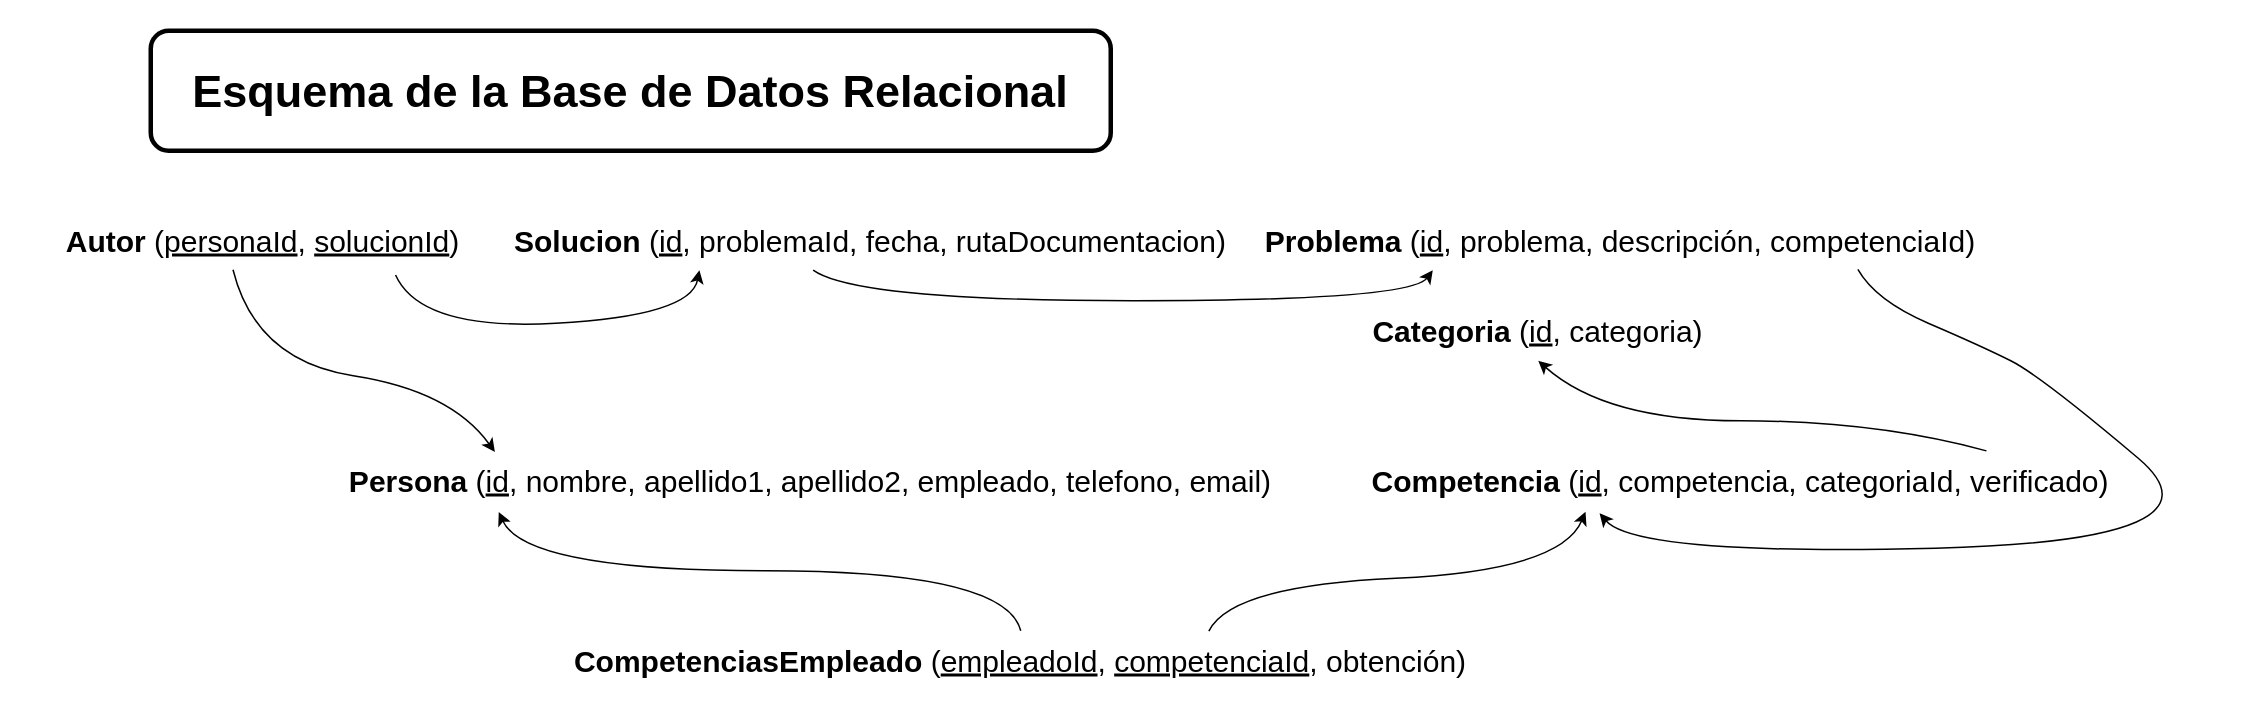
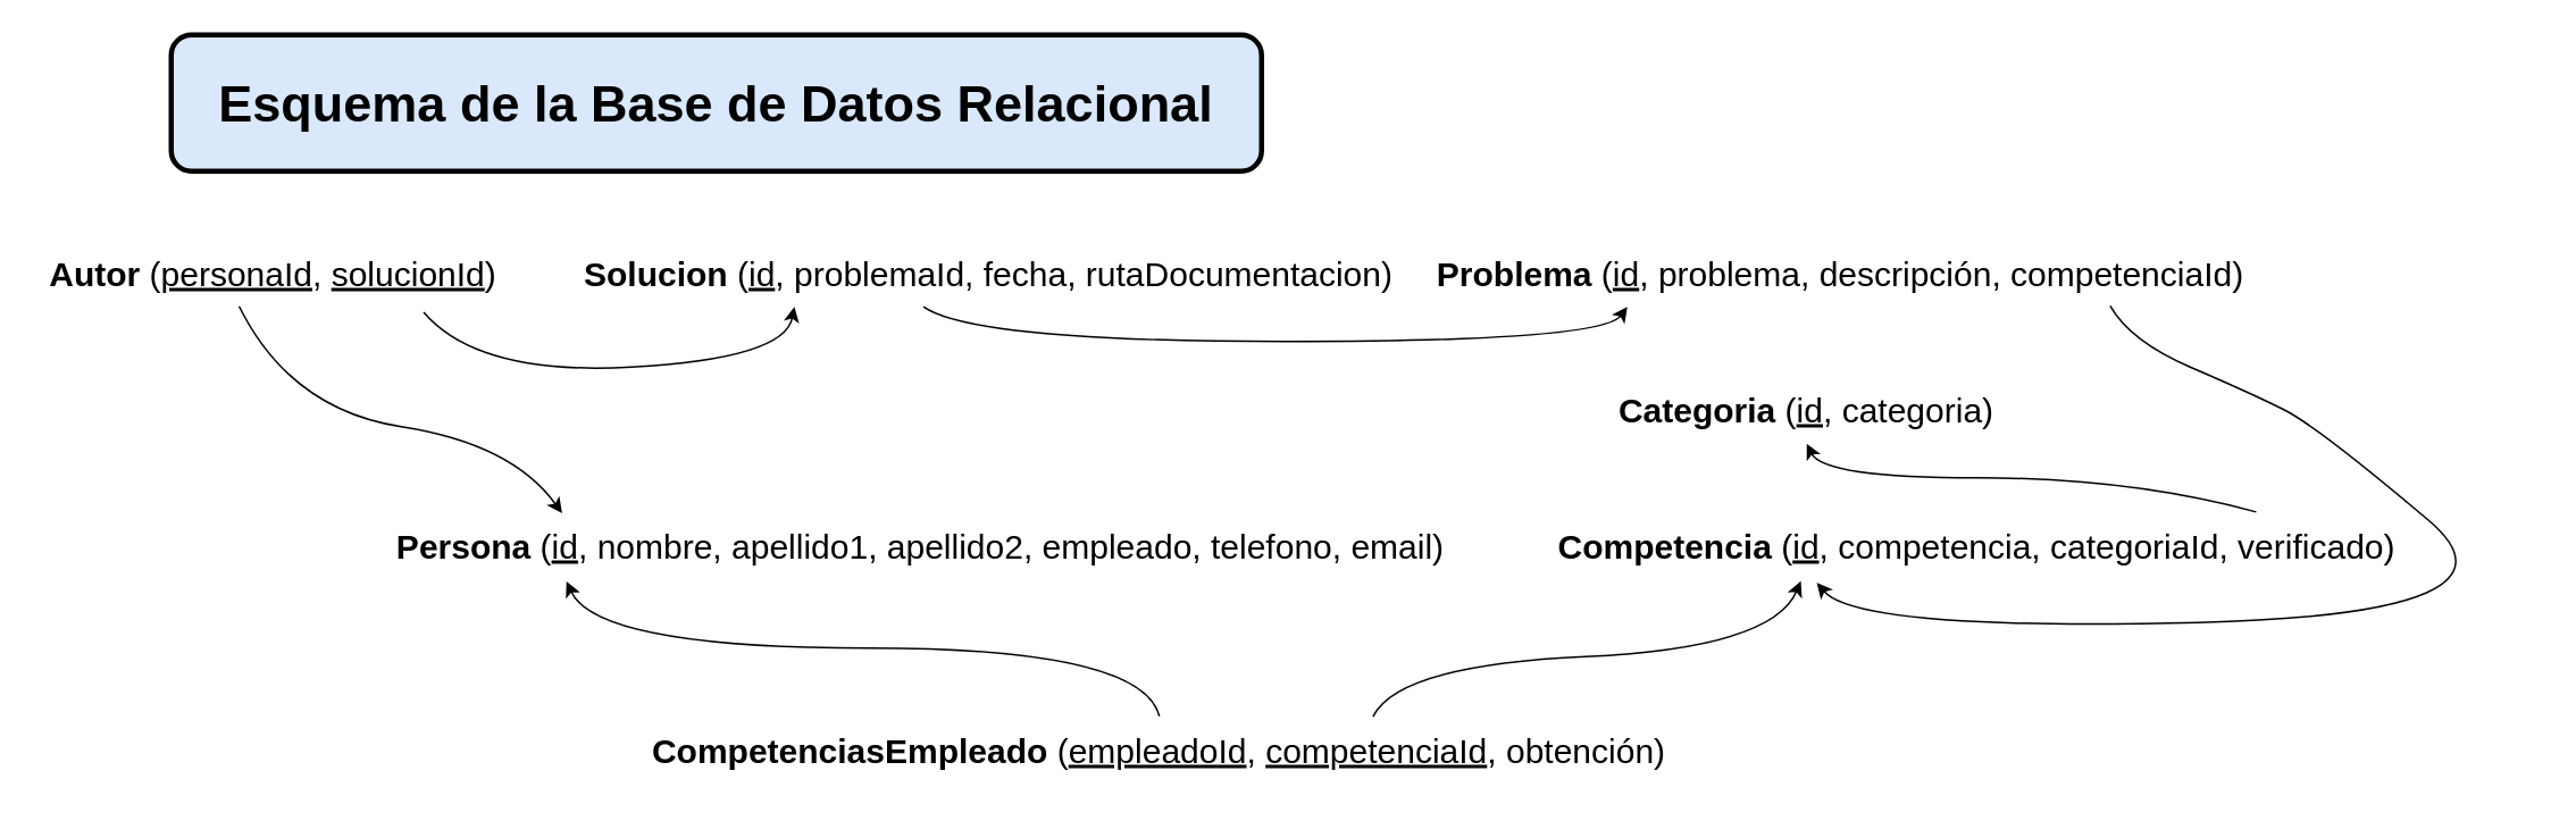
  <mxCell id="0" />
  <mxCell id="1" parent="0" />
  <mxCell id="2" value="&lt;b&gt;Persona&lt;/b&gt;&amp;nbsp;(&lt;u&gt;id&lt;/u&gt;, nombre, apellido1, apellido2, empleado, telefono, email)" style="text;html=1;align=center;verticalAlign=middle;whiteSpace=wrap;rounded=0;fontSize=20;" parent="1" vertex="1"><mxGeometry x="220" y="300" width="640" height="40" as="geometry" /></mxCell>
  <mxCell id="3" value="&lt;b&gt;CompetenciasEmpleado&lt;/b&gt; (&lt;u&gt;empleadoId&lt;/u&gt;, &lt;u&gt;competenciaId&lt;/u&gt;, obtención)" style="text;html=1;align=center;verticalAlign=middle;whiteSpace=wrap;rounded=0;fontSize=20;" parent="1" vertex="1"><mxGeometry x="380" y="420" width="600" height="40" as="geometry" /></mxCell>
  <mxCell id="4" value="&lt;b&gt;Competencia&lt;/b&gt;&amp;nbsp;(&lt;u&gt;id&lt;/u&gt;, competencia, categoriaId, verificado)" style="text;html=1;align=center;verticalAlign=middle;whiteSpace=wrap;rounded=0;fontSize=20;" parent="1" vertex="1"><mxGeometry x="900" y="300" width="520" height="40" as="geometry" /></mxCell>
- <mxCell id="5" value="&lt;b&gt;Categoria&lt;/b&gt; (&lt;u&gt;id&lt;/u&gt;, categoria)" style="text;html=1;align=center;verticalAlign=middle;whiteSpace=wrap;rounded=0;fontSize=20;" parent="1" vertex="1"><mxGeometry x="905" y="200" width="240" height="40" as="geometry" /></mxCell>
+ <mxCell id="5" value="&lt;b&gt;Categoria&lt;/b&gt; (&lt;u&gt;id&lt;/u&gt;, categoria)" style="text;html=1;align=center;verticalAlign=middle;whiteSpace=wrap;rounded=0;fontSize=20;" parent="1" vertex="1"><mxGeometry x="940" y="220" width="240" height="40" as="geometry" /></mxCell>
  <mxCell id="6" value="" style="curved=1;endArrow=classic;html=1;rounded=0;entryX=0.5;entryY=1;entryDx=0;entryDy=0;exitX=0.815;exitY=0.002;exitDx=0;exitDy=0;exitPerimeter=0;" parent="1" source="4" target="5" edge="1"><mxGeometry width="50" height="50" relative="1" as="geometry"><mxPoint x="1080" y="420" as="sourcePoint" /><mxPoint x="1130" y="370" as="targetPoint" /><Array as="points"><mxPoint x="1250" y="280" /><mxPoint x="1070" y="280" /></Array></mxGeometry></mxCell>
  <mxCell id="7" value="" style="curved=1;endArrow=classic;html=1;rounded=0;entryX=0.301;entryY=1.017;entryDx=0;entryDy=0;entryPerimeter=0;exitX=0.709;exitY=0.007;exitDx=0;exitDy=0;exitPerimeter=0;" parent="1" source="3" target="4" edge="1"><mxGeometry width="50" height="50" relative="1" as="geometry"><mxPoint x="910" y="400" as="sourcePoint" /><mxPoint x="960" y="350" as="targetPoint" /><Array as="points"><mxPoint x="820" y="390" /><mxPoint x="1040" y="380" /></Array></mxGeometry></mxCell>
  <mxCell id="8" value="" style="curved=1;endArrow=classic;html=1;rounded=0;entryX=0.175;entryY=1.021;entryDx=0;entryDy=0;entryPerimeter=0;exitX=0.5;exitY=0;exitDx=0;exitDy=0;" parent="1" source="3" target="2" edge="1"><mxGeometry width="50" height="50" relative="1" as="geometry"><mxPoint x="480" y="400" as="sourcePoint" /><mxPoint x="530" y="350" as="targetPoint" /><Array as="points"><mxPoint x="670" y="380" /><mxPoint x="350" y="380" /></Array></mxGeometry></mxCell>
  <mxCell id="9" value="&lt;b&gt;Problema&lt;/b&gt;&amp;nbsp;(&lt;u&gt;id&lt;/u&gt;, problema, descripción, competenciaId)" style="text;html=1;align=center;verticalAlign=middle;whiteSpace=wrap;rounded=0;fontSize=20;" parent="1" vertex="1"><mxGeometry x="820" y="140" width="520" height="40" as="geometry" /></mxCell>
  <mxCell id="10" value="&lt;b&gt;Solucion&lt;/b&gt;&amp;nbsp;(&lt;u&gt;id&lt;/u&gt;, problemaId, fecha, rutaDocumentacion)" style="text;html=1;align=center;verticalAlign=middle;whiteSpace=wrap;rounded=0;fontSize=20;" parent="1" vertex="1"><mxGeometry x="340" y="140" width="480" height="40" as="geometry" /></mxCell>
  <mxCell id="11" value="" style="curved=1;endArrow=classic;html=1;rounded=0;exitX=0.42;exitY=0.989;exitDx=0;exitDy=0;exitPerimeter=0;entryX=0.259;entryY=0.99;entryDx=0;entryDy=0;entryPerimeter=0;" parent="1" source="10" target="9" edge="1"><mxGeometry width="50" height="50" relative="1" as="geometry"><mxPoint x="600" y="230" as="sourcePoint" /><mxPoint x="770" y="220" as="targetPoint" /><Array as="points"><mxPoint x="570" y="200" /><mxPoint x="940" y="200" /></Array></mxGeometry></mxCell>
  <mxCell id="12" value="" style="curved=1;endArrow=classic;html=1;rounded=0;exitX=0.804;exitY=0.979;exitDx=0;exitDy=0;exitPerimeter=0;entryX=0.319;entryY=1.042;entryDx=0;entryDy=0;entryPerimeter=0;" parent="1" source="9" target="4" edge="1"><mxGeometry width="50" height="50" relative="1" as="geometry"><mxPoint x="1210" y="120" as="sourcePoint" /><mxPoint x="1080" y="341" as="targetPoint" /><Array as="points"><mxPoint x="1250" y="200" /><mxPoint x="1320" y="230" /><mxPoint x="1360" y="250" /><mxPoint x="1490" y="360" /><mxPoint x="1090" y="370" /></Array></mxGeometry></mxCell>
- <mxCell id="13" value="&lt;span style=&quot;font-size: 30px; font-weight: 700;&quot;&gt;Esquema de la Base de Datos Relacional&lt;/span&gt;" style="rounded=1;whiteSpace=wrap;html=1;strokeWidth=3;" parent="1" vertex="1"><mxGeometry y="20" width="640" height="80" as="geometry" x="100" /></mxCell>
- <mxCell id="14" value="&lt;b&gt;Autor&lt;/b&gt;&amp;nbsp;(&lt;u&gt;personaId&lt;/u&gt;, &lt;u&gt;solucionId&lt;/u&gt;)" style="text;html=1;align=center;verticalAlign=middle;whiteSpace=wrap;rounded=0;fontSize=20;" parent="1" vertex="1"><mxGeometry x="35" y="140" width="280" height="40" as="geometry" /></mxCell>
+ <mxCell id="13" value="&lt;span style=&quot;font-size: 30px; font-weight: 700;&quot;&gt;Esquema de la Base de Datos Relacional&lt;/span&gt;" style="rounded=1;whiteSpace=wrap;html=1;strokeWidth=3;fillColor=#dae8fc;" parent="1" vertex="1"><mxGeometry y="20" width="640" height="80" as="geometry" x="100" /></mxCell>
+ <mxCell id="14" value="&lt;b&gt;Autor&lt;/b&gt;&amp;nbsp;(&lt;u&gt;personaId&lt;/u&gt;, &lt;u&gt;solucionId&lt;/u&gt;)" style="text;html=1;align=center;verticalAlign=middle;whiteSpace=wrap;rounded=0;fontSize=20;" parent="1" vertex="1"><mxGeometry x="20" y="140" width="280" height="40" as="geometry" /></mxCell>
  <mxCell id="15" value="" style="curved=1;endArrow=classic;html=1;rounded=0;entryX=0.171;entryY=0.021;entryDx=0;entryDy=0;entryPerimeter=0;exitX=0.428;exitY=0.983;exitDx=0;exitDy=0;exitPerimeter=0;" parent="1" source="14" target="2" edge="1"><mxGeometry width="50" height="50" relative="1" as="geometry"><mxPoint x="60" y="250" as="sourcePoint" /><mxPoint x="140" y="210" as="targetPoint" /><Array as="points"><mxPoint x="170" y="240" /><mxPoint x="300" y="260" /></Array></mxGeometry></mxCell>
  <mxCell id="16" value="" style="curved=1;endArrow=classic;html=1;rounded=0;entryX=0.262;entryY=0.99;entryDx=0;entryDy=0;entryPerimeter=0;exitX=0.815;exitY=1.07;exitDx=0;exitDy=0;exitPerimeter=0;" parent="1" source="14" target="10" edge="1"><mxGeometry width="50" height="50" relative="1" as="geometry"><mxPoint x="490" y="270" as="sourcePoint" /><mxPoint x="540" y="220" as="targetPoint" /><Array as="points"><mxPoint x="280" y="220" /><mxPoint x="460" y="210" /></Array></mxGeometry></mxCell>
